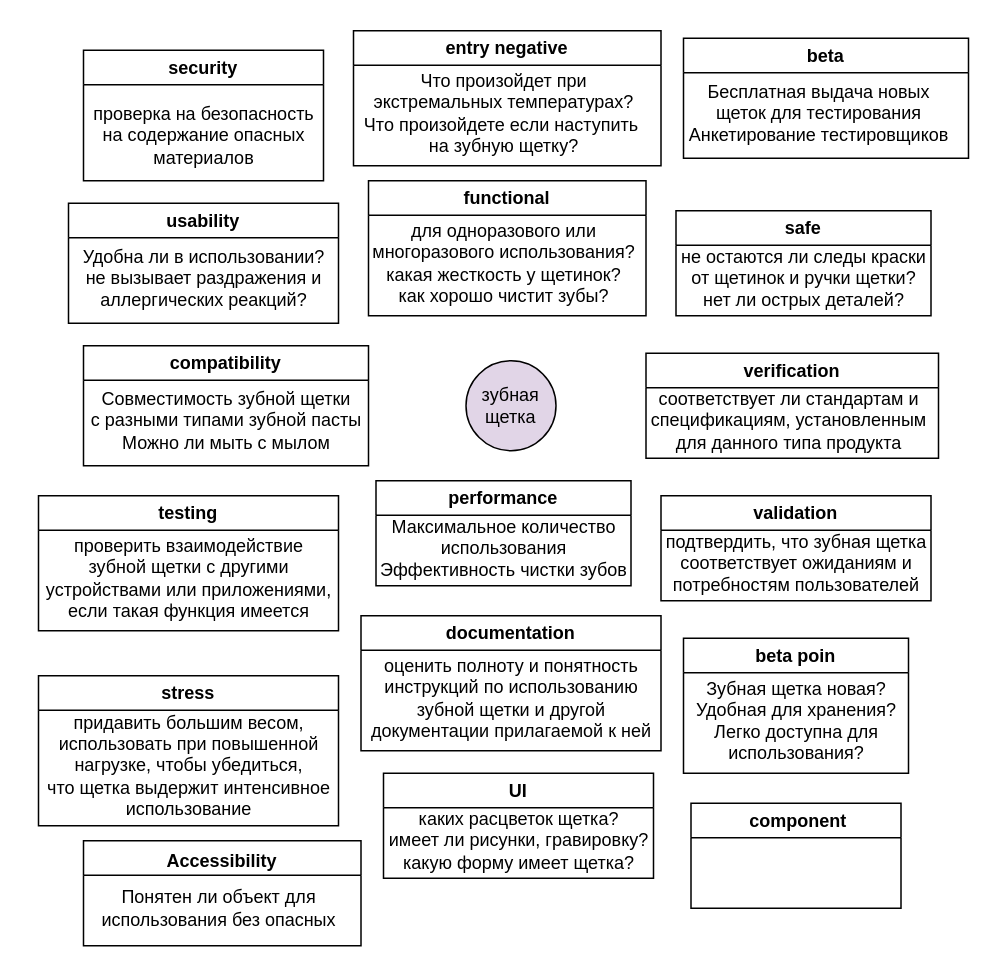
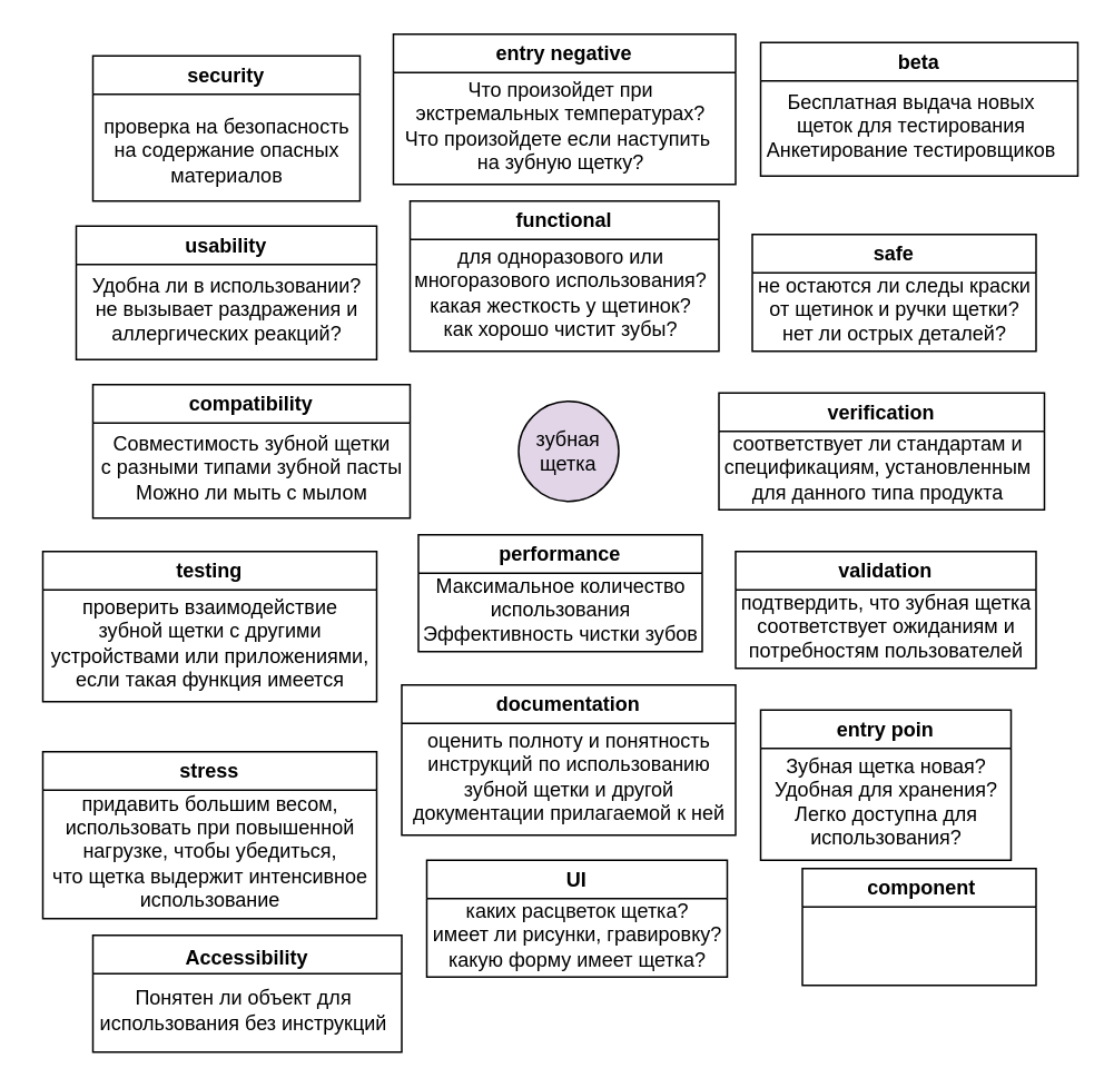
  <mxCell id="0" />
  <mxCell id="1" parent="0" />
  <mxCell id="2" value="зубная&lt;br&gt;щетка" style="ellipse;whiteSpace=wrap;html=1;aspect=fixed;fillColor=#e1d5e7;" vertex="1" parent="1"><mxGeometry x="310" y="240" width="60" height="60" as="geometry" /></mxCell>
  <mxCell id="3" value="beta" style="swimlane;whiteSpace=wrap;html=1;" vertex="1" parent="1"><mxGeometry x="455" y="25" width="190" height="80" as="geometry" /></mxCell>
  <mxCell id="4" value="Бесплатная выдача новых&lt;br&gt;щеток для тестирования&lt;br&gt;Анкетирование тестировщиков" style="text;html=1;align=center;verticalAlign=middle;resizable=0;points=[];autosize=1;strokeColor=none;fillColor=none;" vertex="1" parent="3"><mxGeometry x="-10" y="20" width="200" height="60" as="geometry" /></mxCell>
  <mxCell id="5" value="security" style="swimlane;whiteSpace=wrap;html=1;" vertex="1" parent="1"><mxGeometry x="55" y="33" width="160" height="87" as="geometry" /></mxCell>
  <mxCell id="6" value="проверка на безопасность&lt;br&gt;на содержание опасных&lt;br&gt;материалов" style="text;html=1;align=center;verticalAlign=middle;resizable=0;points=[];autosize=1;strokeColor=none;fillColor=none;" vertex="1" parent="5"><mxGeometry x="-5" y="27" width="170" height="60" as="geometry" /></mxCell>
  <mxCell id="7" value="documentation" style="swimlane;whiteSpace=wrap;html=1;" vertex="1" parent="1"><mxGeometry x="240" y="410" width="200" height="90" as="geometry" /></mxCell>
  <mxCell id="8" value="оценить полноту и понятность&lt;br&gt;инструкций по использованию&lt;br&gt;зубной щетки и другой&lt;br&gt;документации прилагаемой к ней" style="text;html=1;align=center;verticalAlign=middle;resizable=0;points=[];autosize=1;strokeColor=none;fillColor=none;" vertex="1" parent="7"><mxGeometry x="-5" y="20" width="210" height="70" as="geometry" /></mxCell>
  <mxCell id="9" value="stress" style="swimlane;whiteSpace=wrap;html=1;" vertex="1" parent="1"><mxGeometry x="25" y="450" width="200" height="100" as="geometry" /></mxCell>
  <mxCell id="10" value="придавить большим весом,&lt;br&gt;использовать при повышенной&lt;br&gt;нагрузке, чтобы убедиться,&lt;br&gt;что щетка выдержит интенсивное&lt;br&gt;использование" style="text;html=1;align=center;verticalAlign=middle;resizable=0;points=[];autosize=1;strokeColor=none;fillColor=none;" vertex="1" parent="9"><mxGeometry x="-5" y="15" width="210" height="90" as="geometry" /></mxCell>
- <mxCell id="11" value="beta poin" style="swimlane;whiteSpace=wrap;html=1;" vertex="1" parent="1"><mxGeometry x="455" y="425" width="150" height="90" as="geometry" /></mxCell>
+ <mxCell id="11" value="entry poin" style="swimlane;whiteSpace=wrap;html=1;" vertex="1" parent="1"><mxGeometry x="455" y="425" width="150" height="90" as="geometry" /></mxCell>
  <mxCell id="12" value="Зубная щетка новая?&lt;br&gt;Удобная для хранения?&lt;br&gt;Легко доступна для &lt;br&gt;использования?" style="text;html=1;align=center;verticalAlign=middle;resizable=0;points=[];autosize=1;strokeColor=none;fillColor=none;" vertex="1" parent="11"><mxGeometry x="-5" y="20" width="160" height="70" as="geometry" /></mxCell>
  <mxCell id="13" value="safe" style="swimlane;whiteSpace=wrap;html=1;" vertex="1" parent="1"><mxGeometry x="450" y="140" width="170" height="70" as="geometry" /></mxCell>
  <mxCell id="14" value="не остаются ли следы краски&lt;br&gt;от щетинок и ручки щетки?&lt;br&gt;нет ли острых деталей?" style="text;html=1;align=center;verticalAlign=middle;resizable=0;points=[];autosize=1;strokeColor=none;fillColor=none;" vertex="1" parent="13"><mxGeometry x="-10" y="15" width="190" height="60" as="geometry" /></mxCell>
  <mxCell id="15" value="verification" style="swimlane;whiteSpace=wrap;html=1;" vertex="1" parent="1"><mxGeometry x="430" y="235" width="195" height="70" as="geometry" /></mxCell>
  <mxCell id="16" value="соответствует ли стандартам и&lt;br&gt;спецификациям, установленным&lt;br&gt;для данного типа продукта" style="text;html=1;align=center;verticalAlign=middle;resizable=0;points=[];autosize=1;strokeColor=none;fillColor=none;" vertex="1" parent="15"><mxGeometry x="-10" y="15" width="210" height="60" as="geometry" /></mxCell>
  <mxCell id="17" value="validation" style="swimlane;whiteSpace=wrap;html=1;startSize=23;" vertex="1" parent="1"><mxGeometry x="440" y="330" width="180" height="70" as="geometry" /></mxCell>
  <mxCell id="18" value="подтвердить, что зубная щетка&lt;br&gt;соответствует ожиданиям и&lt;br&gt;потребностям пользователей" style="text;html=1;align=center;verticalAlign=middle;resizable=0;points=[];autosize=1;strokeColor=none;fillColor=none;" vertex="1" parent="17"><mxGeometry x="-10" y="15" width="200" height="60" as="geometry" /></mxCell>
  <mxCell id="19" value="UI" style="swimlane;whiteSpace=wrap;html=1;" vertex="1" parent="1"><mxGeometry x="255" y="515" width="180" height="70" as="geometry" /></mxCell>
  <mxCell id="20" value="каких расцветок щетка?&lt;br&gt;имеет ли рисунки, гравировку?&lt;br&gt;какую форму имеет щетка?" style="text;html=1;align=center;verticalAlign=middle;resizable=0;points=[];autosize=1;strokeColor=none;fillColor=none;" vertex="1" parent="19"><mxGeometry x="-10" y="15" width="200" height="60" as="geometry" /></mxCell>
  <mxCell id="21" value="testing" style="swimlane;whiteSpace=wrap;html=1;" vertex="1" parent="1"><mxGeometry x="25" y="330" width="200" height="90" as="geometry" /></mxCell>
  <mxCell id="22" value="проверить взаимодействие&lt;br&gt;зубной щетки с другими&lt;br&gt;устройствами или приложениями,&lt;br&gt;если такая функция имеется" style="text;html=1;align=center;verticalAlign=middle;resizable=0;points=[];autosize=1;strokeColor=none;fillColor=none;" vertex="1" parent="21"><mxGeometry x="-5" y="20" width="210" height="70" as="geometry" /></mxCell>
  <mxCell id="23" value="compatibility" style="swimlane;whiteSpace=wrap;html=1;" vertex="1" parent="1"><mxGeometry x="55" y="230" width="190" height="80" as="geometry" /></mxCell>
  <mxCell id="24" value="Совместимость зубной щетки&lt;br&gt;с разными типами зубной пасты&lt;br&gt;Можно ли мыть с мылом" style="text;html=1;align=center;verticalAlign=middle;resizable=0;points=[];autosize=1;strokeColor=none;fillColor=none;" vertex="1" parent="23"><mxGeometry x="-5" y="20" width="200" height="60" as="geometry" /></mxCell>
  <mxCell id="25" value="usability" style="swimlane;whiteSpace=wrap;html=1;" vertex="1" parent="1"><mxGeometry x="45" y="135" width="180" height="80" as="geometry" /></mxCell>
  <mxCell id="26" value="Удобна ли в использовании?&lt;br&gt;не вызывает раздражения и&lt;br&gt;аллергических реакций?&lt;br&gt;" style="text;html=1;align=center;verticalAlign=middle;resizable=0;points=[];autosize=1;strokeColor=none;fillColor=none;" vertex="1" parent="25"><mxGeometry y="20" width="180" height="60" as="geometry" /></mxCell>
- <mxCell id="27" value="&amp;nbsp;component" style="swimlane;whiteSpace=wrap;html=1;" vertex="1" parent="1"><mxGeometry x="460" y="535" width="140" height="70" as="geometry" /></mxCell>
+ <mxCell id="27" value="&amp;nbsp;component" style="swimlane;whiteSpace=wrap;html=1;" vertex="1" parent="1"><mxGeometry x="480" y="520" width="140" height="70" as="geometry" /></mxCell>
  <mxCell id="28" value="performance" style="swimlane;whiteSpace=wrap;html=1;" vertex="1" parent="1"><mxGeometry x="250" y="320" width="170" height="70" as="geometry" /></mxCell>
  <mxCell id="29" value="Максимальное количество&lt;br&gt;использования&lt;br&gt;Эффективность чистки зубов" style="text;html=1;align=center;verticalAlign=middle;resizable=0;points=[];autosize=1;strokeColor=none;fillColor=none;" vertex="1" parent="28"><mxGeometry x="-10" y="15" width="190" height="60" as="geometry" /></mxCell>
  <mxCell id="30" value="functional" style="swimlane;whiteSpace=wrap;html=1;" vertex="1" parent="1"><mxGeometry x="245" y="120" width="185" height="90" as="geometry" /></mxCell>
  <mxCell id="31" value="для одноразового или&lt;br&gt;многоразового использования?&lt;br&gt;какая жесткость у щетинок?&lt;br&gt;как хорошо чистит зубы?" style="text;html=1;align=center;verticalAlign=middle;resizable=0;points=[];autosize=1;strokeColor=none;fillColor=none;" vertex="1" parent="30"><mxGeometry x="-10" y="20" width="200" height="70" as="geometry" /></mxCell>
  <mxCell id="32" value="entry negative" style="swimlane;whiteSpace=wrap;html=1;" vertex="1" parent="1"><mxGeometry x="235" y="20" width="205" height="90" as="geometry" /></mxCell>
  <mxCell id="33" value="Что произойдет при &lt;br&gt;экстремальных температурах?&lt;br&gt;Что произойдете если наступить&amp;nbsp;&lt;br&gt;на зубную щетку?" style="text;html=1;align=center;verticalAlign=middle;resizable=0;points=[];autosize=1;strokeColor=none;fillColor=none;" vertex="1" parent="32"><mxGeometry x="-5" y="20" width="210" height="70" as="geometry" /></mxCell>
  <mxCell id="34" value="Accessibility&lt;span style=&quot;font-size:12.0pt;line-height:&lt;br/&gt;115%;font-family:&amp;quot;Times New Roman&amp;quot;,serif;mso-fareast-font-family:Arial;&lt;br/&gt;mso-ansi-language:#0019;mso-fareast-language:RU;mso-bidi-language:AR-SA&quot; lang=&quot;ru&quot;&gt;&lt;/span&gt;" style="swimlane;whiteSpace=wrap;html=1;" vertex="1" parent="1"><mxGeometry x="55" y="560" width="185" height="70" as="geometry" /></mxCell>
- <mxCell id="35" value="Понятен ли объект для&lt;br&gt;использования без опасных" style="text;html=1;align=center;verticalAlign=middle;resizable=0;points=[];autosize=1;strokeColor=none;fillColor=none;" vertex="1" parent="34"><mxGeometry x="-10" y="25" width="200" height="40" as="geometry" /></mxCell>
+ <mxCell id="35" value="Понятен ли объект для&lt;br&gt;использования без инструкций" style="text;html=1;align=center;verticalAlign=middle;resizable=0;points=[];autosize=1;strokeColor=none;fillColor=none;" vertex="1" parent="34"><mxGeometry x="-10" y="25" width="200" height="40" as="geometry" /></mxCell>
